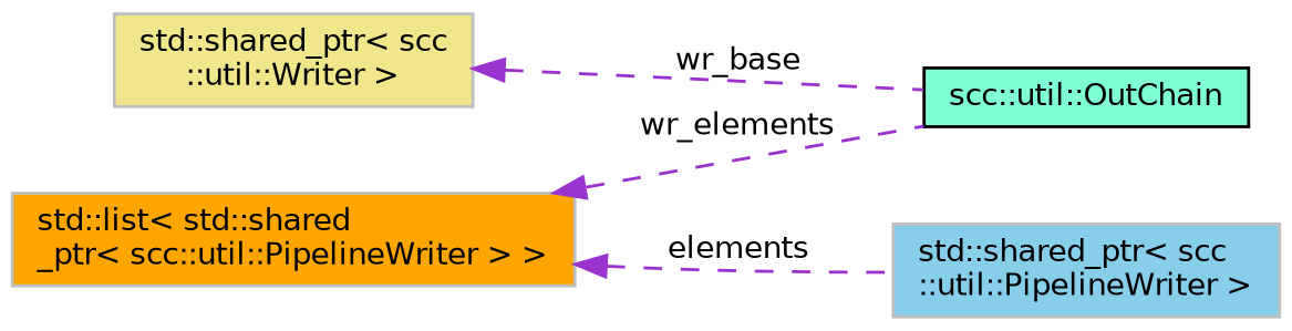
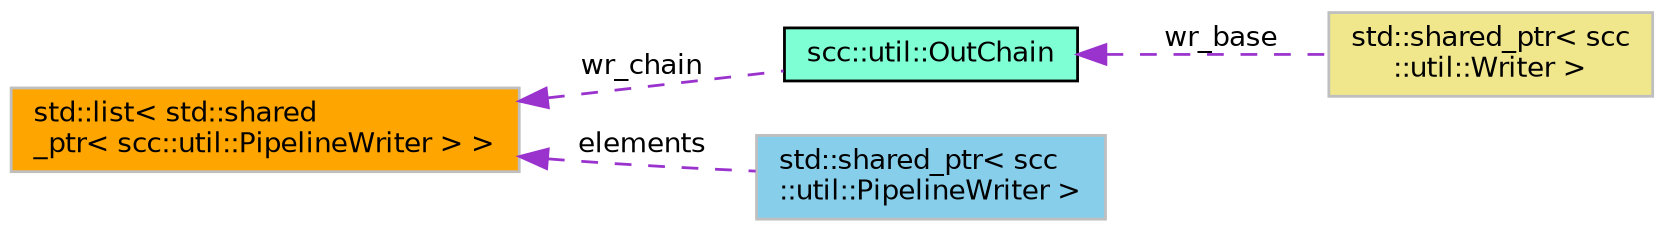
  digraph {
    rankdir=LR
    node [color=grey75 fontname=Helvetica fontsize=10 shape=record style=filled]
    edge [color=darkorchid3 dir=back fontname=Helvetica fontsize=10 labelfontname=Helvetica labelfontsize=10 style=dashed]
    n1 [color=black fillcolor=aquamarine fontcolor=black height=0.2 label="scc::util::OutChain" width=0.4]
    n2 [fillcolor=khaki height=0.2 label="std::shared_ptr\< scc\l::util::Writer \>" width=0.4]
    n3 [fillcolor=orange height=0.2 label="std::list\< std::shared\l_ptr\< scc::util::PipelineWriter \> \>" width=0.4]
    n4 [fillcolor=skyblue height=0.2 label="std::shared_ptr\< scc\l::util::PipelineWriter \>" width=0.4]
-   n2 -> n1 [label=" wr_base"]
-   n3 -> n1 [label=" wr_elements"]
+   n1 -> n2 [label=" wr_base"]
+   n3 -> n1 [label=" wr_chain"]
    n3 -> n4 [label=" elements"]
  }
